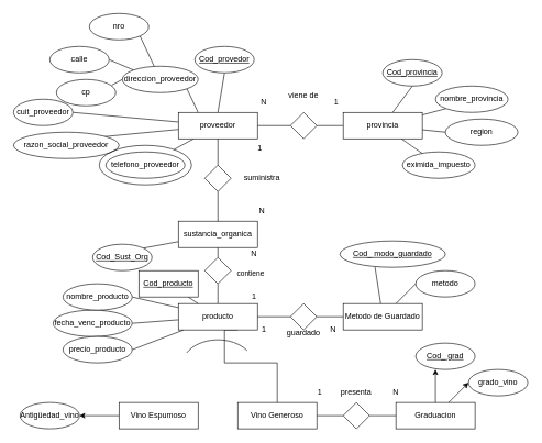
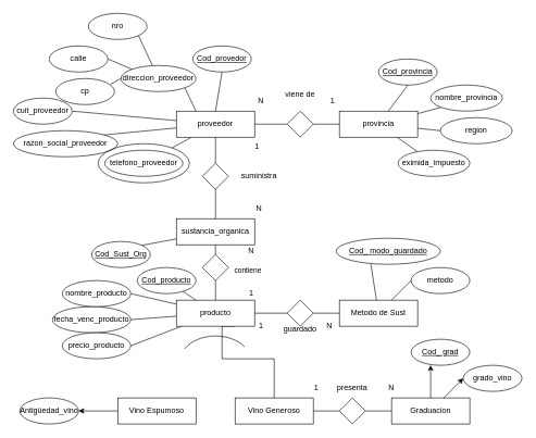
  <mxCell id="0" />
  <mxCell id="1" parent="0" />
  <mxCell id="2" style="edgeStyle=orthogonalEdgeStyle;rounded=0;orthogonalLoop=1;jettySize=auto;html=1;exitX=0.75;exitY=1;exitDx=0;exitDy=0;entryX=0.5;entryY=0;entryDx=0;entryDy=0;strokeColor=default;curved=0;endArrow=none;startFill=0;" edge="1" parent="1" source="8" target="10"><mxGeometry relative="1" as="geometry"><Array as="points"><mxPoint x="340" y="500" /><mxPoint x="340" y="550" /><mxPoint x="420" y="550" /></Array></mxGeometry></mxCell>
  <mxCell id="3" style="edgeStyle=none;shape=connector;rounded=0;orthogonalLoop=1;jettySize=auto;html=1;entryX=0.5;entryY=1;entryDx=0;entryDy=0;strokeColor=default;align=center;verticalAlign=middle;fontFamily=Helvetica;fontSize=11;fontColor=default;labelBackgroundColor=default;startFill=0;endArrow=none;" edge="1" parent="1" source="8" target="26"><mxGeometry relative="1" as="geometry" /></mxCell>
  <mxCell id="4" style="edgeStyle=none;shape=connector;rounded=0;orthogonalLoop=1;jettySize=auto;html=1;entryX=1;entryY=0.5;entryDx=0;entryDy=0;strokeColor=default;align=center;verticalAlign=middle;fontFamily=Helvetica;fontSize=11;fontColor=default;labelBackgroundColor=default;startFill=0;endArrow=none;" edge="1" parent="1" source="8" target="57"><mxGeometry relative="1" as="geometry" /></mxCell>
  <mxCell id="5" style="edgeStyle=none;shape=connector;rounded=0;orthogonalLoop=1;jettySize=auto;html=1;entryX=1;entryY=0.5;entryDx=0;entryDy=0;strokeColor=default;align=center;verticalAlign=middle;fontFamily=Helvetica;fontSize=11;fontColor=default;labelBackgroundColor=default;startFill=0;endArrow=none;" edge="1" parent="1" source="8" target="56"><mxGeometry relative="1" as="geometry" /></mxCell>
  <mxCell id="6" style="edgeStyle=none;shape=connector;rounded=0;orthogonalLoop=1;jettySize=auto;html=1;entryX=1;entryY=0.5;entryDx=0;entryDy=0;strokeColor=default;align=center;verticalAlign=middle;fontFamily=Helvetica;fontSize=11;fontColor=default;labelBackgroundColor=default;startFill=0;endArrow=none;" edge="1" parent="1" source="8" target="58"><mxGeometry relative="1" as="geometry" /></mxCell>
  <mxCell id="7" style="edgeStyle=none;shape=connector;rounded=0;orthogonalLoop=1;jettySize=auto;html=1;entryX=0;entryY=0.5;entryDx=0;entryDy=0;strokeColor=default;align=center;verticalAlign=middle;fontFamily=Helvetica;fontSize=11;fontColor=default;labelBackgroundColor=default;startFill=0;endArrow=none;" edge="1" parent="1" source="8" target="61"><mxGeometry relative="1" as="geometry" /></mxCell>
  <mxCell id="8" value="producto" style="rounded=0;whiteSpace=wrap;html=1;" vertex="1" parent="1"><mxGeometry x="270" y="460" width="120" height="40" as="geometry" /></mxCell>
  <mxCell id="9" style="edgeStyle=orthogonalEdgeStyle;rounded=0;orthogonalLoop=1;jettySize=auto;html=1;entryX=0;entryY=0.5;entryDx=0;entryDy=0;endArrow=none;startFill=0;" edge="1" parent="1" source="10" target="18"><mxGeometry relative="1" as="geometry" /></mxCell>
  <mxCell id="10" value="Vino Generoso" style="rounded=0;whiteSpace=wrap;html=1;" vertex="1" parent="1"><mxGeometry x="360" y="610" width="120" height="40" as="geometry" /></mxCell>
  <mxCell id="11" style="edgeStyle=orthogonalEdgeStyle;rounded=0;orthogonalLoop=1;jettySize=auto;html=1;" edge="1" parent="1" source="12" target="15"><mxGeometry relative="1" as="geometry" /></mxCell>
  <mxCell id="12" value="Vino Espumoso" style="rounded=0;whiteSpace=wrap;html=1;" vertex="1" parent="1"><mxGeometry x="180" y="610" width="120" height="40" as="geometry" /></mxCell>
  <mxCell id="13" style="edgeStyle=none;shape=connector;rounded=0;orthogonalLoop=1;jettySize=auto;html=1;strokeColor=default;align=center;verticalAlign=middle;fontFamily=Helvetica;fontSize=11;fontColor=default;labelBackgroundColor=default;startFill=0;endArrow=none;" edge="1" parent="1" source="14" target="8"><mxGeometry relative="1" as="geometry" /></mxCell>
- <mxCell id="14" value="&lt;u&gt;Cod_producto&lt;/u&gt;" style="whiteSpace=wrap;html=1;rounded=0;" vertex="1" parent="1"><mxGeometry x="210" y="410" width="90" height="40" as="geometry" /></mxCell>
+ <mxCell id="14" value="&lt;u&gt;Cod_producto&lt;/u&gt;" style="ellipse;whiteSpace=wrap;html=1;" vertex="1" parent="1"><mxGeometry x="210" y="410" width="90" height="40" as="geometry" /></mxCell>
  <mxCell id="15" value="Antigüedad_vino" style="ellipse;whiteSpace=wrap;html=1;" vertex="1" parent="1"><mxGeometry x="30" y="610" width="90" height="40" as="geometry" /></mxCell>
  <mxCell id="16" value="&lt;u&gt;Cod_ grad&lt;/u&gt;" style="ellipse;whiteSpace=wrap;html=1;" vertex="1" parent="1"><mxGeometry x="630" y="520" width="90" height="40" as="geometry" /></mxCell>
  <mxCell id="17" style="edgeStyle=orthogonalEdgeStyle;rounded=0;orthogonalLoop=1;jettySize=auto;html=1;entryX=0;entryY=0.5;entryDx=0;entryDy=0;endArrow=none;startFill=0;" edge="1" parent="1" source="18" target="20"><mxGeometry relative="1" as="geometry" /></mxCell>
  <mxCell id="18" value="" style="rhombus;whiteSpace=wrap;html=1;" vertex="1" parent="1"><mxGeometry x="520" y="610" width="40" height="40" as="geometry" /></mxCell>
  <mxCell id="19" style="rounded=0;orthogonalLoop=1;jettySize=auto;html=1;entryX=0;entryY=0.5;entryDx=0;entryDy=0;" edge="1" parent="1" source="20" target="21"><mxGeometry relative="1" as="geometry" /></mxCell>
  <mxCell id="20" value="Graduacion" style="rounded=0;whiteSpace=wrap;html=1;" vertex="1" parent="1"><mxGeometry x="600" y="610" width="120" height="40" as="geometry" /></mxCell>
  <mxCell id="21" value="grado_vino" style="ellipse;whiteSpace=wrap;html=1;" vertex="1" parent="1"><mxGeometry x="710" y="560" width="90" height="40" as="geometry" /></mxCell>
  <mxCell id="22" style="edgeStyle=orthogonalEdgeStyle;rounded=0;orthogonalLoop=1;jettySize=auto;html=1;entryX=0.333;entryY=0.994;entryDx=0;entryDy=0;entryPerimeter=0;" edge="1" parent="1" source="20" target="16"><mxGeometry relative="1" as="geometry" /></mxCell>
  <mxCell id="23" value="1" style="text;html=1;align=center;verticalAlign=middle;whiteSpace=wrap;rounded=0;" vertex="1" parent="1"><mxGeometry x="455" y="580" width="60" height="30" as="geometry" /></mxCell>
  <mxCell id="24" value="N" style="text;html=1;align=center;verticalAlign=middle;whiteSpace=wrap;rounded=0;" vertex="1" parent="1"><mxGeometry x="570" y="580" width="60" height="30" as="geometry" /></mxCell>
  <mxCell id="25" style="edgeStyle=none;rounded=0;orthogonalLoop=1;jettySize=auto;html=1;entryX=0.5;entryY=1;entryDx=0;entryDy=0;startArrow=none;startFill=0;endArrow=none;" edge="1" parent="1" source="26" target="29"><mxGeometry relative="1" as="geometry" /></mxCell>
  <mxCell id="26" value="" style="rhombus;whiteSpace=wrap;html=1;" vertex="1" parent="1"><mxGeometry x="310" y="390" width="40" height="40" as="geometry" /></mxCell>
  <mxCell id="27" value="presenta" style="text;html=1;align=center;verticalAlign=middle;whiteSpace=wrap;rounded=0;" vertex="1" parent="1"><mxGeometry x="510" y="580" width="60" height="30" as="geometry" /></mxCell>
  <mxCell id="28" style="edgeStyle=none;shape=connector;rounded=0;orthogonalLoop=1;jettySize=auto;html=1;entryX=1;entryY=0;entryDx=0;entryDy=0;strokeColor=default;align=center;verticalAlign=middle;fontFamily=Helvetica;fontSize=11;fontColor=default;labelBackgroundColor=default;startFill=0;endArrow=none;" edge="1" parent="1" source="29" target="30"><mxGeometry relative="1" as="geometry" /></mxCell>
  <mxCell id="29" value="sustancia_organica" style="rounded=0;whiteSpace=wrap;html=1;" vertex="1" parent="1"><mxGeometry x="270" y="335" width="120" height="40" as="geometry" /></mxCell>
  <mxCell id="30" value="&lt;u&gt;Cod_Sust_Org&lt;/u&gt;" style="ellipse;whiteSpace=wrap;html=1;" vertex="1" parent="1"><mxGeometry x="140" y="370" width="90" height="40" as="geometry" /></mxCell>
  <mxCell id="31" value="" style="verticalLabelPosition=bottom;verticalAlign=top;html=1;shape=mxgraph.basic.arc;startAngle=0.835;endAngle=0.15;" vertex="1" parent="1"><mxGeometry x="275" y="515" width="110" height="80" as="geometry" /></mxCell>
  <mxCell id="32" style="edgeStyle=none;shape=connector;rounded=0;orthogonalLoop=1;jettySize=auto;html=1;entryX=0;entryY=0.5;entryDx=0;entryDy=0;strokeColor=default;align=center;verticalAlign=middle;fontFamily=Helvetica;fontSize=11;fontColor=default;labelBackgroundColor=default;startFill=0;endArrow=none;" edge="1" parent="1" source="36" target="40"><mxGeometry relative="1" as="geometry" /></mxCell>
  <mxCell id="33" style="edgeStyle=none;shape=connector;rounded=0;orthogonalLoop=1;jettySize=auto;html=1;entryX=1;entryY=0.5;entryDx=0;entryDy=0;strokeColor=default;align=center;verticalAlign=middle;fontFamily=Helvetica;fontSize=11;fontColor=default;labelBackgroundColor=default;startFill=0;endArrow=none;" edge="1" parent="1" source="36" target="39"><mxGeometry relative="1" as="geometry" /></mxCell>
  <mxCell id="34" style="edgeStyle=none;shape=connector;rounded=0;orthogonalLoop=1;jettySize=auto;html=1;strokeColor=default;align=center;verticalAlign=middle;fontFamily=Helvetica;fontSize=11;fontColor=default;labelBackgroundColor=default;startFill=0;endArrow=none;" edge="1" parent="1" source="36" target="46"><mxGeometry relative="1" as="geometry" /></mxCell>
  <mxCell id="35" style="edgeStyle=none;shape=connector;rounded=0;orthogonalLoop=1;jettySize=auto;html=1;entryX=0;entryY=0.5;entryDx=0;entryDy=0;strokeColor=default;align=center;verticalAlign=middle;fontFamily=Helvetica;fontSize=11;fontColor=default;labelBackgroundColor=default;startFill=0;endArrow=none;" edge="1" parent="1" source="36" target="70"><mxGeometry relative="1" as="geometry" /></mxCell>
  <mxCell id="36" value="proveedor" style="rounded=0;whiteSpace=wrap;html=1;" vertex="1" parent="1"><mxGeometry x="270" y="170" width="120" height="40" as="geometry" /></mxCell>
  <mxCell id="37" style="edgeStyle=none;shape=connector;rounded=0;orthogonalLoop=1;jettySize=auto;html=1;exitX=0.5;exitY=1;exitDx=0;exitDy=0;entryX=0.5;entryY=0;entryDx=0;entryDy=0;strokeColor=default;align=center;verticalAlign=middle;fontFamily=Helvetica;fontSize=11;fontColor=default;labelBackgroundColor=default;startFill=0;endArrow=none;" edge="1" parent="1" source="38" target="36"><mxGeometry relative="1" as="geometry" /></mxCell>
  <mxCell id="38" value="&lt;u&gt;Cod_provedor&lt;/u&gt;" style="ellipse;whiteSpace=wrap;html=1;" vertex="1" parent="1"><mxGeometry x="295" y="70" width="90" height="40" as="geometry" /></mxCell>
  <mxCell id="39" value="cuit_proveedor" style="ellipse;whiteSpace=wrap;html=1;" vertex="1" parent="1"><mxGeometry x="20" y="150" width="90" height="40" as="geometry" /></mxCell>
  <mxCell id="40" value="razon_social_&lt;span style=&quot;background-color: transparent; color: light-dark(rgb(0, 0, 0), rgb(255, 255, 255));&quot;&gt;proveedor&lt;/span&gt;" style="ellipse;whiteSpace=wrap;html=1;" vertex="1" parent="1"><mxGeometry x="20" y="200" width="160" height="40" as="geometry" /></mxCell>
  <mxCell id="41" style="edgeStyle=none;rounded=0;orthogonalLoop=1;jettySize=auto;html=1;entryX=1;entryY=1;entryDx=0;entryDy=0;endArrow=none;startFill=0;" edge="1" parent="1" source="44" target="49"><mxGeometry relative="1" as="geometry" /></mxCell>
  <mxCell id="42" style="edgeStyle=none;shape=connector;rounded=0;orthogonalLoop=1;jettySize=auto;html=1;exitX=0;exitY=0;exitDx=0;exitDy=0;entryX=1;entryY=0.5;entryDx=0;entryDy=0;strokeColor=default;align=center;verticalAlign=middle;fontFamily=Helvetica;fontSize=11;fontColor=default;labelBackgroundColor=default;startFill=0;endArrow=none;" edge="1" parent="1" source="44" target="47"><mxGeometry relative="1" as="geometry" /></mxCell>
  <mxCell id="43" style="edgeStyle=none;shape=connector;rounded=0;orthogonalLoop=1;jettySize=auto;html=1;exitX=1;exitY=1;exitDx=0;exitDy=0;entryX=0.25;entryY=0;entryDx=0;entryDy=0;strokeColor=default;align=center;verticalAlign=middle;fontFamily=Helvetica;fontSize=11;fontColor=default;labelBackgroundColor=default;startFill=0;endArrow=none;" edge="1" parent="1" source="44" target="36"><mxGeometry relative="1" as="geometry" /></mxCell>
  <mxCell id="44" value="direccion_proveedor" style="ellipse;whiteSpace=wrap;html=1;" vertex="1" parent="1"><mxGeometry x="185" y="100" width="115" height="40" as="geometry" /></mxCell>
  <mxCell id="45" value="telefono_proveedor" style="ellipse;whiteSpace=wrap;html=1;strokeColor=default;perimeterSpacing=8;" vertex="1" parent="1"><mxGeometry x="160" y="230" width="120" height="40" as="geometry" /></mxCell>
  <mxCell id="46" value="" style="ellipse;whiteSpace=wrap;html=1;fillColor=none;" vertex="1" parent="1"><mxGeometry x="150" y="220" width="140" height="60" as="geometry" /></mxCell>
  <mxCell id="47" value="calle" style="ellipse;whiteSpace=wrap;html=1;" vertex="1" parent="1"><mxGeometry x="75" y="70" width="90" height="40" as="geometry" /></mxCell>
  <mxCell id="48" value="cp" style="ellipse;whiteSpace=wrap;html=1;" vertex="1" parent="1"><mxGeometry x="85" y="120" width="90" height="40" as="geometry" /></mxCell>
  <mxCell id="49" value="nro" style="ellipse;whiteSpace=wrap;html=1;" vertex="1" parent="1"><mxGeometry x="135" y="20" width="90" height="40" as="geometry" /></mxCell>
  <mxCell id="50" style="edgeStyle=none;shape=connector;rounded=0;orthogonalLoop=1;jettySize=auto;html=1;exitX=0;exitY=0.5;exitDx=0;exitDy=0;entryX=0.933;entryY=0.22;entryDx=0;entryDy=0;entryPerimeter=0;strokeColor=default;align=center;verticalAlign=middle;fontFamily=Helvetica;fontSize=11;fontColor=default;labelBackgroundColor=default;startFill=0;endArrow=none;" edge="1" parent="1" source="44" target="48"><mxGeometry relative="1" as="geometry" /></mxCell>
  <mxCell id="51" value="1" style="text;html=1;align=center;verticalAlign=middle;whiteSpace=wrap;rounded=0;" vertex="1" parent="1"><mxGeometry x="355" y="435" width="60" height="30" as="geometry" /></mxCell>
  <mxCell id="52" value="N" style="text;html=1;align=center;verticalAlign=middle;whiteSpace=wrap;rounded=0;" vertex="1" parent="1"><mxGeometry x="355" y="370" width="60" height="30" as="geometry" /></mxCell>
  <mxCell id="53" style="edgeStyle=none;shape=connector;rounded=0;orthogonalLoop=1;jettySize=auto;html=1;entryX=0.5;entryY=0;entryDx=0;entryDy=0;strokeColor=default;align=center;verticalAlign=middle;fontFamily=Helvetica;fontSize=11;fontColor=default;labelBackgroundColor=default;startFill=0;endArrow=none;" edge="1" parent="1" source="55" target="29"><mxGeometry relative="1" as="geometry" /></mxCell>
  <mxCell id="54" style="edgeStyle=none;shape=connector;rounded=0;orthogonalLoop=1;jettySize=auto;html=1;strokeColor=default;align=center;verticalAlign=middle;fontFamily=Helvetica;fontSize=11;fontColor=default;labelBackgroundColor=default;startFill=0;endArrow=none;" edge="1" parent="1" source="55" target="36"><mxGeometry relative="1" as="geometry" /></mxCell>
  <mxCell id="55" value="" style="rhombus;whiteSpace=wrap;html=1;" vertex="1" parent="1"><mxGeometry x="310" y="250" width="40" height="40" as="geometry" /></mxCell>
  <mxCell id="56" value="fecha_venc_producto" style="ellipse;whiteSpace=wrap;html=1;" vertex="1" parent="1"><mxGeometry x="80" y="470" width="120" height="40" as="geometry" /></mxCell>
  <mxCell id="57" value="nombre_producto" style="ellipse;whiteSpace=wrap;html=1;" vertex="1" parent="1"><mxGeometry x="95" y="430" width="105" height="40" as="geometry" /></mxCell>
  <mxCell id="58" value="precio_producto" style="ellipse;whiteSpace=wrap;html=1;" vertex="1" parent="1"><mxGeometry x="95" y="510" width="105" height="40" as="geometry" /></mxCell>
  <mxCell id="59" value="&lt;u&gt;Cod_ modo_guardado&lt;/u&gt;" style="ellipse;whiteSpace=wrap;html=1;" vertex="1" parent="1"><mxGeometry x="515" y="365" width="160" height="40" as="geometry" /></mxCell>
  <mxCell id="60" style="edgeStyle=orthogonalEdgeStyle;rounded=0;orthogonalLoop=1;jettySize=auto;html=1;entryX=0;entryY=0.5;entryDx=0;entryDy=0;endArrow=none;startFill=0;" edge="1" parent="1" source="61" target="63"><mxGeometry relative="1" as="geometry" /></mxCell>
  <mxCell id="61" value="" style="rhombus;whiteSpace=wrap;html=1;" vertex="1" parent="1"><mxGeometry x="440" y="460" width="40" height="40" as="geometry" /></mxCell>
  <mxCell id="62" style="rounded=0;orthogonalLoop=1;jettySize=auto;html=1;entryX=0;entryY=0.5;entryDx=0;entryDy=0;endArrow=none;startFill=0;" edge="1" parent="1" source="63" target="64"><mxGeometry relative="1" as="geometry" /></mxCell>
- <mxCell id="63" value="Metodo de Guardado" style="rounded=0;whiteSpace=wrap;html=1;" vertex="1" parent="1"><mxGeometry x="520" y="460" width="120" height="40" as="geometry" /></mxCell>
+ <mxCell id="63" value="Metodo de Sust" style="rounded=0;whiteSpace=wrap;html=1;" vertex="1" parent="1"><mxGeometry x="520" y="460" width="120" height="40" as="geometry" /></mxCell>
  <mxCell id="64" value="metodo" style="ellipse;whiteSpace=wrap;html=1;" vertex="1" parent="1"><mxGeometry x="630" y="410" width="90" height="40" as="geometry" /></mxCell>
  <mxCell id="65" style="rounded=0;orthogonalLoop=1;jettySize=auto;html=1;entryX=0.333;entryY=0.994;entryDx=0;entryDy=0;entryPerimeter=0;endArrow=none;startFill=0;" edge="1" parent="1" source="63" target="59"><mxGeometry relative="1" as="geometry" /></mxCell>
  <mxCell id="66" value="N" style="text;html=1;align=center;verticalAlign=middle;whiteSpace=wrap;rounded=0;" vertex="1" parent="1"><mxGeometry x="475" y="485" width="60" height="30" as="geometry" /></mxCell>
  <mxCell id="67" value="guardado" style="text;html=1;align=center;verticalAlign=middle;whiteSpace=wrap;rounded=0;" vertex="1" parent="1"><mxGeometry x="430" y="490" width="60" height="30" as="geometry" /></mxCell>
  <mxCell id="68" value="1" style="text;html=1;align=center;verticalAlign=middle;whiteSpace=wrap;rounded=0;" vertex="1" parent="1"><mxGeometry x="370" y="485" width="60" height="30" as="geometry" /></mxCell>
  <mxCell id="69" style="edgeStyle=none;shape=connector;rounded=0;orthogonalLoop=1;jettySize=auto;html=1;strokeColor=default;align=center;verticalAlign=middle;fontFamily=Helvetica;fontSize=11;fontColor=default;labelBackgroundColor=default;startFill=0;endArrow=none;" edge="1" parent="1" source="70" target="76"><mxGeometry relative="1" as="geometry" /></mxCell>
  <mxCell id="70" value="" style="rhombus;whiteSpace=wrap;html=1;" vertex="1" parent="1"><mxGeometry x="440" y="170" width="40" height="40" as="geometry" /></mxCell>
  <mxCell id="71" value="viene de" style="text;html=1;align=center;verticalAlign=middle;whiteSpace=wrap;rounded=0;" vertex="1" parent="1"><mxGeometry x="430" y="130" width="60" height="30" as="geometry" /></mxCell>
  <mxCell id="72" style="edgeStyle=none;shape=connector;rounded=0;orthogonalLoop=1;jettySize=auto;html=1;entryX=0.5;entryY=1;entryDx=0;entryDy=0;strokeColor=default;align=center;verticalAlign=middle;fontFamily=Helvetica;fontSize=11;fontColor=default;labelBackgroundColor=default;startFill=0;endArrow=none;" edge="1" parent="1" source="76" target="80"><mxGeometry relative="1" as="geometry" /></mxCell>
  <mxCell id="73" style="edgeStyle=none;shape=connector;rounded=0;orthogonalLoop=1;jettySize=auto;html=1;entryX=0;entryY=1;entryDx=0;entryDy=0;strokeColor=default;align=center;verticalAlign=middle;fontFamily=Helvetica;fontSize=11;fontColor=default;labelBackgroundColor=default;startFill=0;endArrow=none;" edge="1" parent="1" source="76" target="79"><mxGeometry relative="1" as="geometry" /></mxCell>
  <mxCell id="74" style="edgeStyle=none;shape=connector;rounded=0;orthogonalLoop=1;jettySize=auto;html=1;entryX=0;entryY=0.5;entryDx=0;entryDy=0;strokeColor=default;align=center;verticalAlign=middle;fontFamily=Helvetica;fontSize=11;fontColor=default;labelBackgroundColor=default;startFill=0;endArrow=none;" edge="1" parent="1" source="76" target="81"><mxGeometry relative="1" as="geometry" /></mxCell>
  <mxCell id="75" style="edgeStyle=none;shape=connector;rounded=0;orthogonalLoop=1;jettySize=auto;html=1;strokeColor=default;align=center;verticalAlign=middle;fontFamily=Helvetica;fontSize=11;fontColor=default;labelBackgroundColor=default;startFill=0;endArrow=none;" edge="1" parent="1" source="76" target="82"><mxGeometry relative="1" as="geometry" /></mxCell>
  <mxCell id="76" value="provincia" style="rounded=0;whiteSpace=wrap;html=1;" vertex="1" parent="1"><mxGeometry x="520" y="170" width="120" height="40" as="geometry" /></mxCell>
  <mxCell id="77" value="1" style="text;html=1;align=center;verticalAlign=middle;whiteSpace=wrap;rounded=0;" vertex="1" parent="1"><mxGeometry x="480" y="140" width="60" height="30" as="geometry" /></mxCell>
  <mxCell id="78" value="N" style="text;html=1;align=center;verticalAlign=middle;whiteSpace=wrap;rounded=0;" vertex="1" parent="1"><mxGeometry x="370" y="140" width="60" height="30" as="geometry" /></mxCell>
  <mxCell id="79" value="nombre_provincia" style="ellipse;whiteSpace=wrap;html=1;" vertex="1" parent="1"><mxGeometry x="660" y="130" width="110" height="40" as="geometry" /></mxCell>
  <mxCell id="80" value="&lt;u&gt;Cod_provincia&lt;/u&gt;" style="ellipse;whiteSpace=wrap;html=1;" vertex="1" parent="1"><mxGeometry x="580" y="90" width="90" height="40" as="geometry" /></mxCell>
  <mxCell id="81" value="region" style="ellipse;whiteSpace=wrap;html=1;" vertex="1" parent="1"><mxGeometry x="675" y="180" width="110" height="40" as="geometry" /></mxCell>
  <mxCell id="82" value="eximida_impuesto" style="ellipse;whiteSpace=wrap;html=1;" vertex="1" parent="1"><mxGeometry x="610" y="230" width="110" height="40" as="geometry" /></mxCell>
  <mxCell id="83" value="contiene" style="text;html=1;align=center;verticalAlign=middle;whiteSpace=wrap;rounded=0;fontFamily=Helvetica;fontSize=11;fontColor=default;labelBackgroundColor=default;" vertex="1" parent="1"><mxGeometry x="350" y="400" width="60" height="30" as="geometry" /></mxCell>
  <mxCell id="84" value="suministra" style="text;html=1;align=center;verticalAlign=middle;whiteSpace=wrap;rounded=0;" vertex="1" parent="1"><mxGeometry x="364" y="250" width="66" height="40" as="geometry" /></mxCell>
  <mxCell id="85" value="1" style="text;html=1;align=center;verticalAlign=middle;whiteSpace=wrap;rounded=0;" vertex="1" parent="1"><mxGeometry x="364" y="210" width="60" height="30" as="geometry" /></mxCell>
  <mxCell id="86" value="N" style="text;html=1;align=center;verticalAlign=middle;whiteSpace=wrap;rounded=0;" vertex="1" parent="1"><mxGeometry x="367" y="305" width="60" height="30" as="geometry" /></mxCell>
